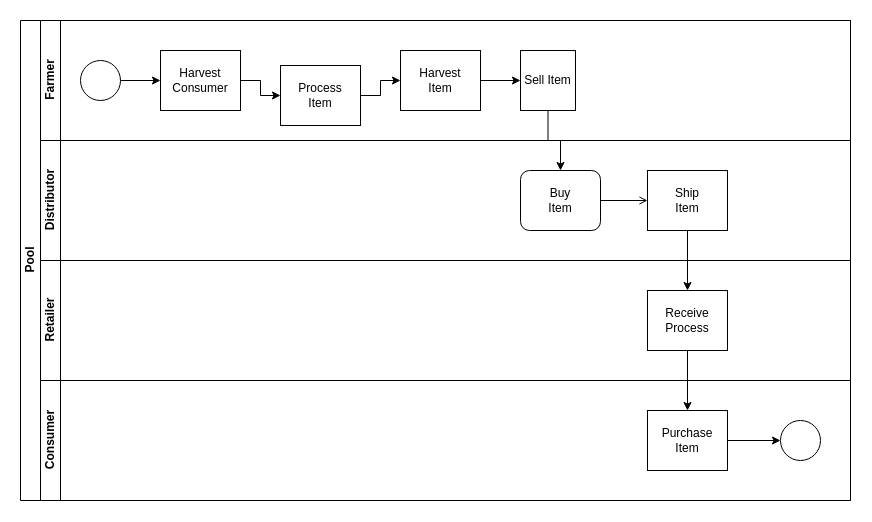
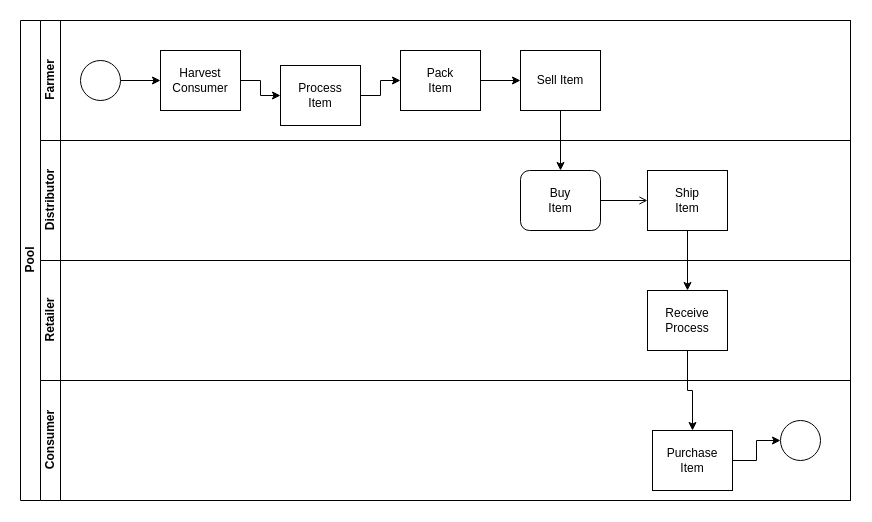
  <mxCell id="0" />
  <mxCell id="1" parent="0" />
  <mxCell id="2" value="Pool" style="swimlane;html=1;childLayout=stackLayout;resizeParent=1;resizeParentMax=0;horizontal=0;startSize=20;horizontalStack=0;" parent="1" vertex="1"><mxGeometry x="20" y="20" width="830" height="480" as="geometry" /></mxCell>
  <mxCell id="3" value="Farmer" style="swimlane;html=1;startSize=20;horizontal=0;" parent="2" vertex="1"><mxGeometry x="20" width="810" height="120" as="geometry" /></mxCell>
  <mxCell id="4" value="" style="edgeStyle=orthogonalEdgeStyle;rounded=0;orthogonalLoop=1;jettySize=auto;html=1;" parent="3" source="5" target="7" edge="1"><mxGeometry relative="1" as="geometry" /></mxCell>
  <mxCell id="5" value="" style="ellipse;whiteSpace=wrap;html=1;" parent="3" vertex="1"><mxGeometry x="40" y="40" width="40" height="40" as="geometry" /></mxCell>
  <mxCell id="6" style="edgeStyle=orthogonalEdgeStyle;rounded=0;orthogonalLoop=1;jettySize=auto;html=1;exitX=1;exitY=0.5;exitDx=0;exitDy=0;entryX=0;entryY=0.5;entryDx=0;entryDy=0;" edge="1" parent="3" source="7" target="9"><mxGeometry relative="1" as="geometry" /></mxCell>
  <mxCell id="7" value="Harvest&lt;br&gt;Consumer" style="rounded=0;whiteSpace=wrap;html=1;fontFamily=Helvetica;fontSize=12;fontColor=#000000;align=center;" parent="3" vertex="1"><mxGeometry x="120" y="30" width="80" height="60" as="geometry" /></mxCell>
  <mxCell id="8" style="edgeStyle=orthogonalEdgeStyle;rounded=0;orthogonalLoop=1;jettySize=auto;html=1;exitX=1;exitY=0.5;exitDx=0;exitDy=0;" edge="1" parent="3" source="9" target="11"><mxGeometry relative="1" as="geometry" /></mxCell>
  <mxCell id="9" value="Process&lt;br&gt;Item" style="rounded=0;whiteSpace=wrap;html=1;fontFamily=Helvetica;fontSize=12;fontColor=#000000;align=center;" parent="3" vertex="1"><mxGeometry x="240" y="45" width="80" height="60" as="geometry" /></mxCell>
  <mxCell id="10" style="edgeStyle=orthogonalEdgeStyle;rounded=0;orthogonalLoop=1;jettySize=auto;html=1;exitX=1;exitY=0.5;exitDx=0;exitDy=0;entryX=0;entryY=0.5;entryDx=0;entryDy=0;" edge="1" parent="3" source="11" target="12"><mxGeometry relative="1" as="geometry" /></mxCell>
- <mxCell id="11" value="Harvest&lt;br&gt;Item" style="rounded=0;whiteSpace=wrap;html=1;fontFamily=Helvetica;fontSize=12;fontColor=#000000;align=center;" vertex="1" parent="3"><mxGeometry x="360" y="30" width="80" height="60" as="geometry" /></mxCell>
- <mxCell id="12" value="Sell Item" style="rounded=0;whiteSpace=wrap;html=1;fontFamily=Helvetica;fontSize=12;fontColor=#000000;align=center;" vertex="1" parent="3"><mxGeometry x="480" y="30" width="55" height="60" as="geometry" /></mxCell>
+ <mxCell id="11" value="Pack&lt;br&gt;Item" style="rounded=0;whiteSpace=wrap;html=1;fontFamily=Helvetica;fontSize=12;fontColor=#000000;align=center;" vertex="1" parent="3"><mxGeometry x="360" y="30" width="80" height="60" as="geometry" /></mxCell>
+ <mxCell id="12" value="Sell Item" style="rounded=0;whiteSpace=wrap;html=1;fontFamily=Helvetica;fontSize=12;fontColor=#000000;align=center;" vertex="1" parent="3"><mxGeometry x="480" y="30" width="80" height="60" as="geometry" /></mxCell>
  <mxCell id="13" value="Distributor" style="swimlane;html=1;startSize=20;horizontal=0;" parent="2" vertex="1"><mxGeometry x="20" y="120" width="810" height="120" as="geometry" /></mxCell>
  <mxCell id="14" style="edgeStyle=orthogonalEdgeStyle;rounded=0;orthogonalLoop=1;jettySize=auto;html=1;exitX=1;exitY=0.5;exitDx=0;exitDy=0;entryX=0;entryY=0.5;entryDx=0;entryDy=0;endArrow=open;" edge="1" parent="13" source="15" target="16"><mxGeometry relative="1" as="geometry" /></mxCell>
  <mxCell id="15" value="Buy &lt;br&gt;Item" style="whiteSpace=wrap;html=1;fontFamily=Helvetica;fontSize=12;fontColor=#000000;align=center;rounded=1;" vertex="1" parent="13"><mxGeometry x="480" y="30" width="80" height="60" as="geometry" /></mxCell>
  <mxCell id="16" value="Ship&lt;br&gt;Item" style="rounded=0;whiteSpace=wrap;html=1;fontFamily=Helvetica;fontSize=12;fontColor=#000000;align=center;" vertex="1" parent="13"><mxGeometry x="607" y="30" width="80" height="60" as="geometry" /></mxCell>
  <mxCell id="17" value="Retailer" style="swimlane;html=1;startSize=20;horizontal=0;" parent="2" vertex="1"><mxGeometry x="20" y="240" width="810" height="120" as="geometry" /></mxCell>
  <mxCell id="18" value="Receive&lt;br&gt;Process" style="rounded=0;whiteSpace=wrap;html=1;fontFamily=Helvetica;fontSize=12;fontColor=#000000;align=center;" vertex="1" parent="17"><mxGeometry x="607" y="30" width="80" height="60" as="geometry" /></mxCell>
  <mxCell id="19" value="Consumer" style="swimlane;html=1;startSize=20;horizontal=0;" vertex="1" parent="2"><mxGeometry x="20" y="360" width="810" height="120" as="geometry" /></mxCell>
  <mxCell id="20" value="" style="ellipse;whiteSpace=wrap;html=1;" parent="19" vertex="1"><mxGeometry x="740" y="40" width="40" height="40" as="geometry" /></mxCell>
  <mxCell id="21" style="edgeStyle=orthogonalEdgeStyle;rounded=0;orthogonalLoop=1;jettySize=auto;html=1;exitX=1;exitY=0.5;exitDx=0;exitDy=0;entryX=0;entryY=0.5;entryDx=0;entryDy=0;" edge="1" parent="19" source="22" target="20"><mxGeometry relative="1" as="geometry" /></mxCell>
- <mxCell id="22" value="Purchase&lt;br&gt;Item" style="rounded=0;whiteSpace=wrap;html=1;fontFamily=Helvetica;fontSize=12;fontColor=#000000;align=center;" vertex="1" parent="19"><mxGeometry x="607" y="30" width="80" height="60" as="geometry" /></mxCell>
+ <mxCell id="22" value="Purchase&lt;br&gt;Item" style="rounded=0;whiteSpace=wrap;html=1;fontFamily=Helvetica;fontSize=12;fontColor=#000000;align=center;" vertex="1" parent="19"><mxGeometry x="612" y="50" width="80" height="60" as="geometry" /></mxCell>
  <mxCell id="23" style="edgeStyle=orthogonalEdgeStyle;rounded=0;orthogonalLoop=1;jettySize=auto;html=1;exitX=0.5;exitY=1;exitDx=0;exitDy=0;" edge="1" parent="2" source="12" target="15"><mxGeometry relative="1" as="geometry" /></mxCell>
  <mxCell id="24" style="edgeStyle=orthogonalEdgeStyle;rounded=0;orthogonalLoop=1;jettySize=auto;html=1;exitX=0.5;exitY=1;exitDx=0;exitDy=0;entryX=0.5;entryY=0;entryDx=0;entryDy=0;" edge="1" parent="2" source="16" target="18"><mxGeometry relative="1" as="geometry" /></mxCell>
  <mxCell id="25" style="edgeStyle=orthogonalEdgeStyle;rounded=0;orthogonalLoop=1;jettySize=auto;html=1;exitX=0.5;exitY=1;exitDx=0;exitDy=0;entryX=0.5;entryY=0;entryDx=0;entryDy=0;" edge="1" parent="2" source="18" target="22"><mxGeometry relative="1" as="geometry" /></mxCell>
